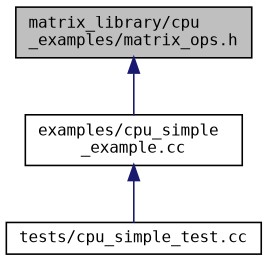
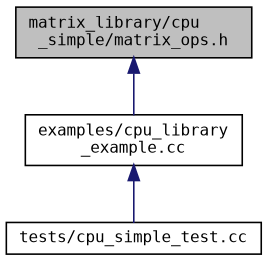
  digraph {
    fontname="DejaVu Sans Mono"
    node [color=black fillcolor=white fontname="DejaVu Sans Mono" fontsize=10 shape=record style=filled]
    edge [color=midnightblue dir=back fontname="DejaVu Sans Mono" fontsize=10 labelfontname=Helvetica labelfontsize=10 style=solid]
-   n1 [fillcolor=grey75 fontcolor=black height=0.2 label="matrix_library/cpu\l_examples/matrix_ops.h" width=0.4]
-   n2 [height=0.2 label="examples/cpu_simple\l_example.cc" width=0.4]
+   n1 [fillcolor=grey75 fontcolor=black height=0.2 label="matrix_library/cpu\l_simple/matrix_ops.h" width=0.4]
+   n2 [height=0.2 label="examples/cpu_library\l_example.cc" width=0.4]
    n3 [height=0.2 label="tests/cpu_simple_test.cc" width=0.4]
    n1 -> n2
    n2 -> n3
  }
